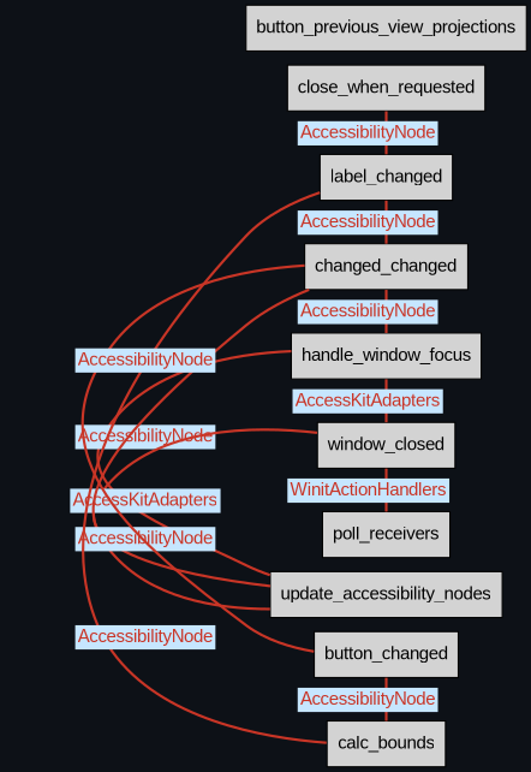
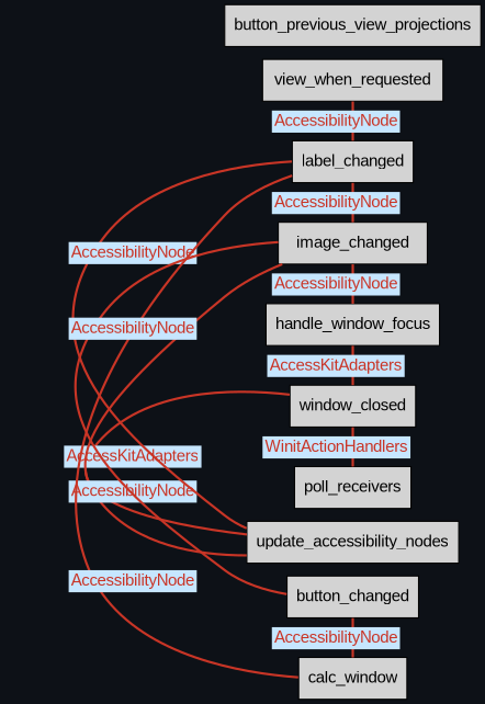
  digraph {
    bgcolor="#0d1117"
    compound=true
    fontname="Liberation Sans"
    nodesep=0.15
    rankdir=LR
    splines=spline
    node [fontname="Liberation Sans" shape=box style=filled]
    edge [color="#c93526" constraint=false dir=none fontcolor="#c93526" fontname="Liberation Sans" penwidth=2]
-   n1 [label=close_when_requested]
+   n1 [label=view_when_requested]
    n2 [label=handle_window_focus]
    n3 [label=window_closed]
    n4 [label=poll_receivers]
    n5 [label=update_accessibility_nodes]
-   n6 [label=changed_changed]
+   n6 [label=image_changed]
    n7 [label=label_changed]
-   n8 [label=calc_bounds]
+   n8 [label=calc_window]
    n9 [label=button_changed]
    n10 [label=button_previous_view_projections]
    n3 -> n2 [label=<<table border="0" cellborder="0"><tr><td bgcolor="#c6e6ff">AccessKitAdapters</td></tr></table>>]
    n4 -> n3 [label=<<table border="0" cellborder="0"><tr><td bgcolor="#c6e6ff">WinitActionHandlers</td></tr></table>>]
    n5 -> n3 [label=<<table border="0" cellborder="0"><tr><td bgcolor="#c6e6ff">AccessKitAdapters</td></tr></table>>]
    n5 -> n6 [label=<<table border="0" cellborder="0"><tr><td bgcolor="#c6e6ff">AccessibilityNode</td></tr></table>>]
-   n5 -> n2 [label=<<table border="0" cellborder="0"><tr><td bgcolor="#c6e6ff">AccessibilityNode</td></tr></table>>]
+   n5 -> n7 [label=<<table border="0" cellborder="0"><tr><td bgcolor="#c6e6ff">AccessibilityNode</td></tr></table>>]
    n6 -> n2 [label=<<table border="0" cellborder="0"><tr><td bgcolor="#c6e6ff">AccessibilityNode</td></tr></table>>]
    n7 -> n1 [label=<<table border="0" cellborder="0"><tr><td bgcolor="#c6e6ff">AccessibilityNode</td></tr></table>>]
    n7 -> n6 [label=<<table border="0" cellborder="0"><tr><td bgcolor="#c6e6ff">AccessibilityNode</td></tr></table>>]
    n7 -> n8 [label=<<table border="0" cellborder="0"><tr><td bgcolor="#c6e6ff">AccessibilityNode</td></tr></table>>]
    n9 -> n6 [label=<<table border="0" cellborder="0"><tr><td bgcolor="#c6e6ff">AccessibilityNode</td></tr></table>>]
    n9 -> n8 [label=<<table border="0" cellborder="0"><tr><td bgcolor="#c6e6ff">AccessibilityNode</td></tr></table>>]
  }
